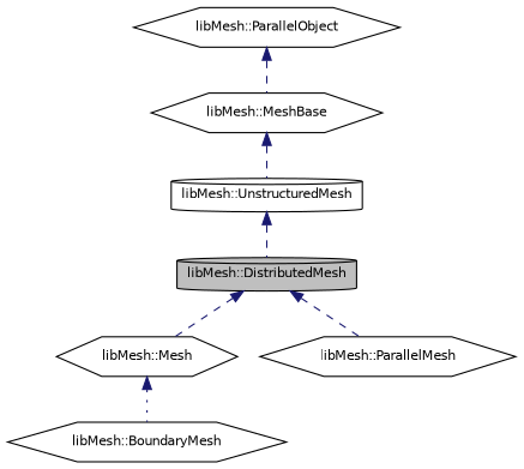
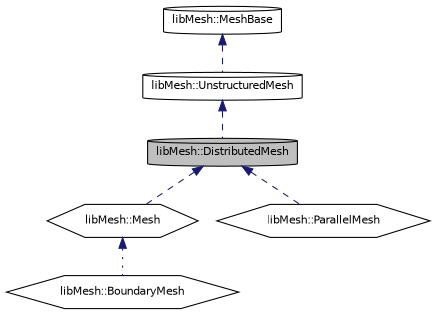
  digraph {
    node [color=black fillcolor=white fontname=Helvetica fontsize=10 shape=hexagon style=filled]
    edge [color=midnightblue dir=back fontname=Helvetica fontsize=10 labelfontname=Helvetica labelfontsize=10 style=dashed]
    n1 [fillcolor=grey75 fontcolor=black height=0.2 label="libMesh::DistributedMesh" shape=cylinder width=0.4]
    n2 [height=0.2 label="libMesh::Mesh" width=0.4]
    n3 [height=0.2 label="libMesh::ParallelMesh" width=0.4]
    n4 [height=0.2 label="libMesh::BoundaryMesh" width=0.4]
    n5 [height=0.2 label="libMesh::UnstructuredMesh" shape=cylinder width=0.4]
-   n6 [height=0.2 label="libMesh::MeshBase" width=0.4]
-   n7 [height=0.2 label="libMesh::ParallelObject" width=0.4]
+   n6 [height=0.2 label="libMesh::MeshBase" shape=cylinder width=0.4]
    n1 -> n2
    n1 -> n3
    n2 -> n4 [style=dotted]
    n5 -> n1
    n6 -> n5
-   n7 -> n6
  }
